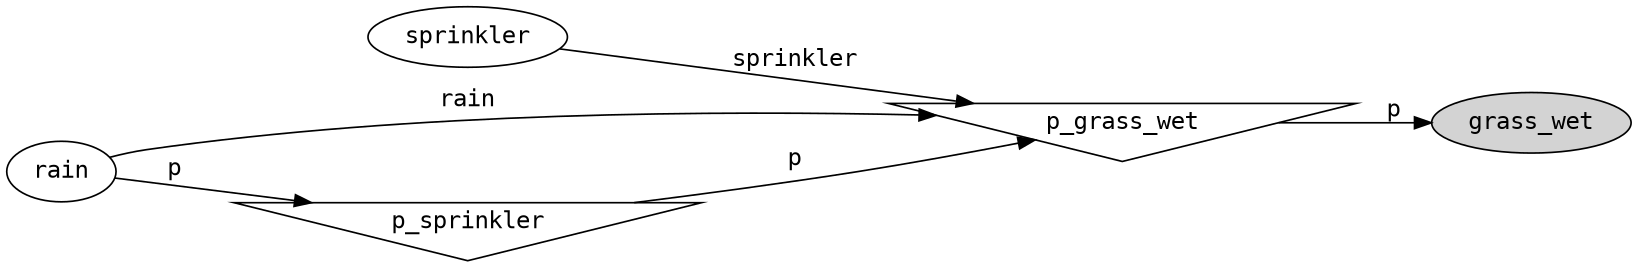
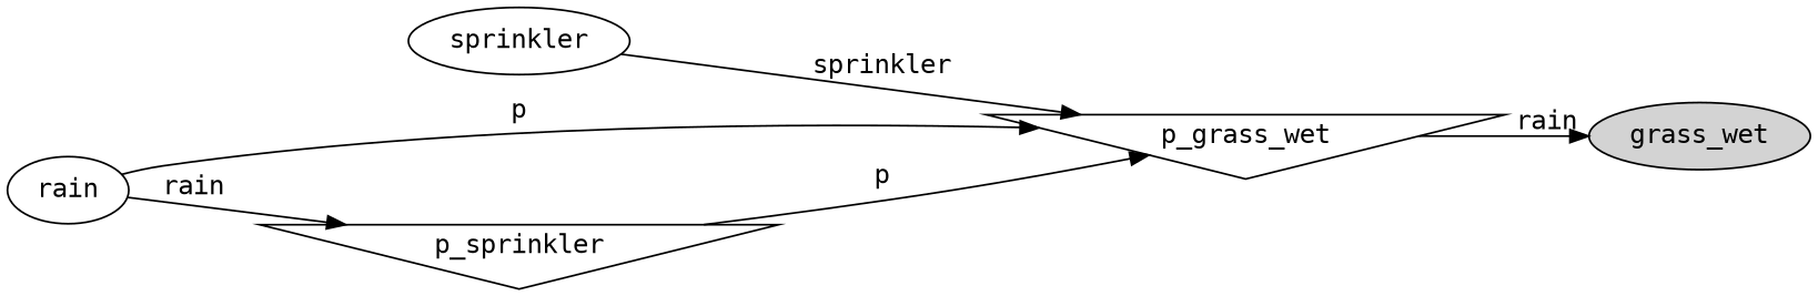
  digraph {
    fontname="DejaVu Sans Mono"
    rankdir=LR
    node [fontname="DejaVu Sans Mono"]
    edge [fontname="DejaVu Sans Mono"]
    p_grass_wet [shape=invtriangle]
    grass_wet [style=filled]
    sprinkler
    p_sprinkler [shape=invtriangle]
    rain
-   p_grass_wet -> grass_wet [label=p]
+   p_grass_wet -> grass_wet [label=rain]
    sprinkler -> p_grass_wet [label=sprinkler]
    p_sprinkler -> p_grass_wet [label=p]
-   rain -> p_grass_wet [label=rain]
-   rain -> p_sprinkler [label=p]
+   rain -> p_grass_wet [label=p]
+   rain -> p_sprinkler [label=rain]
  }
